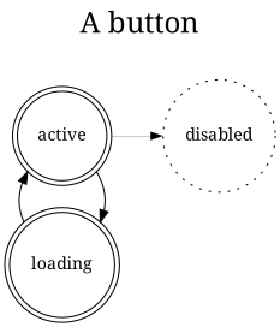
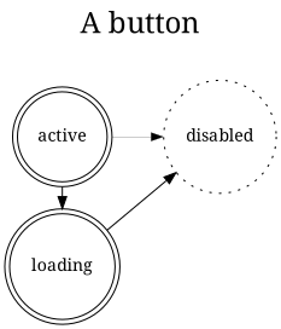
  strict digraph {
    fontname="Noto Serif"
    fontsize=24
    label="A button\n\n"
    labelloc=t
    rankdir=LR
    splines=line
    node [fontname="Noto Serif" shape=doublecircle]
    edge [constraint=false fontname="Noto Serif"]
    active
    loading
    disabled [shape=circle style=dotted]
    active -> loading
    active -> disabled [constraint=true penwidth=0.2]
-   loading -> active
+   loading -> disabled
  }
